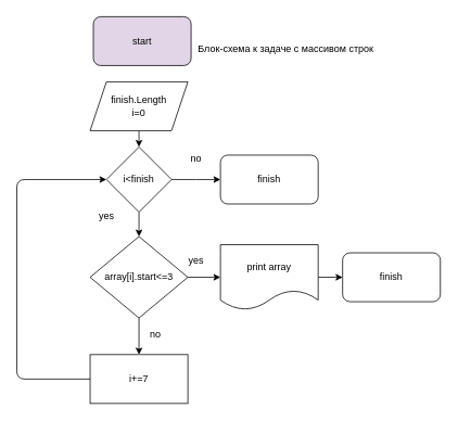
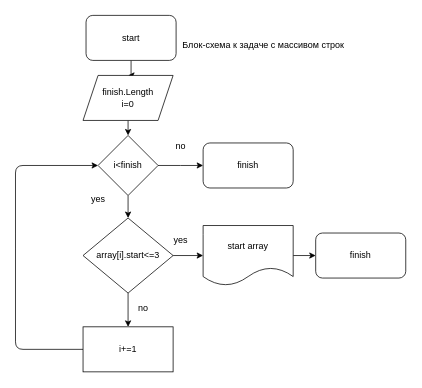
  <mxCell id="0" />
  <mxCell id="1" parent="0" />
- <mxCell id="3" value="start&lt;br&gt;" style="rounded=1;whiteSpace=wrap;html=1;fillColor=#e1d5e7;" parent="1" vertex="1"><mxGeometry x="114" y="20" width="120" height="60" as="geometry" /></mxCell>
+ <mxCell id="2" style="edgeStyle=orthogonalEdgeStyle;rounded=0;orthogonalLoop=1;jettySize=auto;html=1;entryX=0.5;entryY=0;entryDx=0;entryDy=0;" parent="1" source="3" target="5" edge="1"><mxGeometry relative="1" as="geometry" /></mxCell>
+ <mxCell id="3" value="start&lt;br&gt;" style="rounded=1;whiteSpace=wrap;html=1;" parent="1" vertex="1"><mxGeometry x="114" y="20" width="120" height="60" as="geometry" /></mxCell>
  <mxCell id="4" style="edgeStyle=orthogonalEdgeStyle;rounded=0;orthogonalLoop=1;jettySize=auto;html=1;" parent="1" source="5" edge="1"><mxGeometry relative="1" as="geometry"><mxPoint x="170" y="180" as="targetPoint" /></mxGeometry></mxCell>
  <mxCell id="5" value="finish.Length&lt;br&gt;i=0" style="shape=parallelogram;perimeter=parallelogramPerimeter;whiteSpace=wrap;html=1;fixedSize=1;" parent="1" vertex="1"><mxGeometry x="110" y="100" width="120" height="60" as="geometry" /></mxCell>
  <mxCell id="6" value="" style="edgeStyle=orthogonalEdgeStyle;rounded=0;orthogonalLoop=1;jettySize=auto;html=1;" parent="1" source="8" edge="1"><mxGeometry relative="1" as="geometry"><mxPoint x="170" y="290" as="targetPoint" /></mxGeometry></mxCell>
  <mxCell id="7" value="" style="edgeStyle=orthogonalEdgeStyle;rounded=0;orthogonalLoop=1;jettySize=auto;html=1;" parent="1" source="8" edge="1"><mxGeometry relative="1" as="geometry"><mxPoint x="270" y="220" as="targetPoint" /></mxGeometry></mxCell>
  <mxCell id="8" value="i&amp;lt;finish" style="rhombus;whiteSpace=wrap;html=1;" parent="1" vertex="1"><mxGeometry x="130" y="180" width="80" height="80" as="geometry" /></mxCell>
  <mxCell id="9" value="yes" style="text;html=1;align=center;verticalAlign=middle;resizable=0;points=[];autosize=1;strokeColor=none;fillColor=none;" parent="1" vertex="1"><mxGeometry x="110" y="250" width="40" height="30" as="geometry" /></mxCell>
  <mxCell id="10" value="no" style="text;html=1;align=center;verticalAlign=middle;resizable=0;points=[];autosize=1;strokeColor=none;fillColor=none;" parent="1" vertex="1"><mxGeometry x="220" y="180" width="40" height="30" as="geometry" /></mxCell>
  <mxCell id="11" style="edgeStyle=none;html=1;entryX=0;entryY=0.5;entryDx=0;entryDy=0;" edge="1" parent="1" source="12" target="8"><mxGeometry relative="1" as="geometry"><Array as="points"><mxPoint x="20" y="465" /><mxPoint x="20" y="320" /><mxPoint x="20" y="220" /></Array></mxGeometry></mxCell>
- <mxCell id="12" value="i+=7" style="whiteSpace=wrap;html=1;" parent="1" vertex="1"><mxGeometry x="110" y="435" width="120" height="60" as="geometry" /></mxCell>
+ <mxCell id="12" value="i+=1" style="whiteSpace=wrap;html=1;" parent="1" vertex="1"><mxGeometry x="110" y="435" width="120" height="60" as="geometry" /></mxCell>
  <mxCell id="13" value="Блок-схема к задаче с массивом строк" style="text;html=1;align=center;verticalAlign=middle;resizable=0;points=[];autosize=1;strokeColor=none;fillColor=none;" parent="1" vertex="1"><mxGeometry x="230" y="45" width="240" height="30" as="geometry" /></mxCell>
  <mxCell id="14" value="" style="edgeStyle=none;html=1;" edge="1" parent="1" source="16" target="12"><mxGeometry relative="1" as="geometry" /></mxCell>
  <mxCell id="15" value="" style="edgeStyle=none;html=1;" edge="1" parent="1" source="16" target="18"><mxGeometry relative="1" as="geometry" /></mxCell>
  <mxCell id="16" value="array[i].start&amp;lt;=3" style="rhombus;whiteSpace=wrap;html=1;" vertex="1" parent="1"><mxGeometry x="110" y="290" width="120" height="100" as="geometry" /></mxCell>
  <mxCell id="17" value="" style="edgeStyle=none;html=1;" edge="1" parent="1" source="18" target="22"><mxGeometry relative="1" as="geometry" /></mxCell>
- <mxCell id="18" value="print array" style="shape=document;whiteSpace=wrap;html=1;boundedLbl=1;" vertex="1" parent="1"><mxGeometry x="270" y="300" width="120" height="80" as="geometry" /></mxCell>
+ <mxCell id="18" value="start array" style="shape=document;whiteSpace=wrap;html=1;boundedLbl=1;" vertex="1" parent="1"><mxGeometry x="270" y="300" width="120" height="80" as="geometry" /></mxCell>
  <mxCell id="19" value="yes" style="text;html=1;align=center;verticalAlign=middle;resizable=0;points=[];autosize=1;strokeColor=none;fillColor=none;" vertex="1" parent="1"><mxGeometry x="220" y="305" width="40" height="30" as="geometry" /></mxCell>
  <mxCell id="20" value="no" style="text;html=1;align=center;verticalAlign=middle;resizable=0;points=[];autosize=1;strokeColor=none;fillColor=none;" vertex="1" parent="1"><mxGeometry x="170" y="395" width="40" height="30" as="geometry" /></mxCell>
  <mxCell id="21" value="finish" style="rounded=1;whiteSpace=wrap;html=1;" vertex="1" parent="1"><mxGeometry x="270" y="190" width="120" height="60" as="geometry" /></mxCell>
  <mxCell id="22" value="finish" style="rounded=1;whiteSpace=wrap;html=1;" vertex="1" parent="1"><mxGeometry x="420" y="310" width="120" height="60" as="geometry" /></mxCell>
